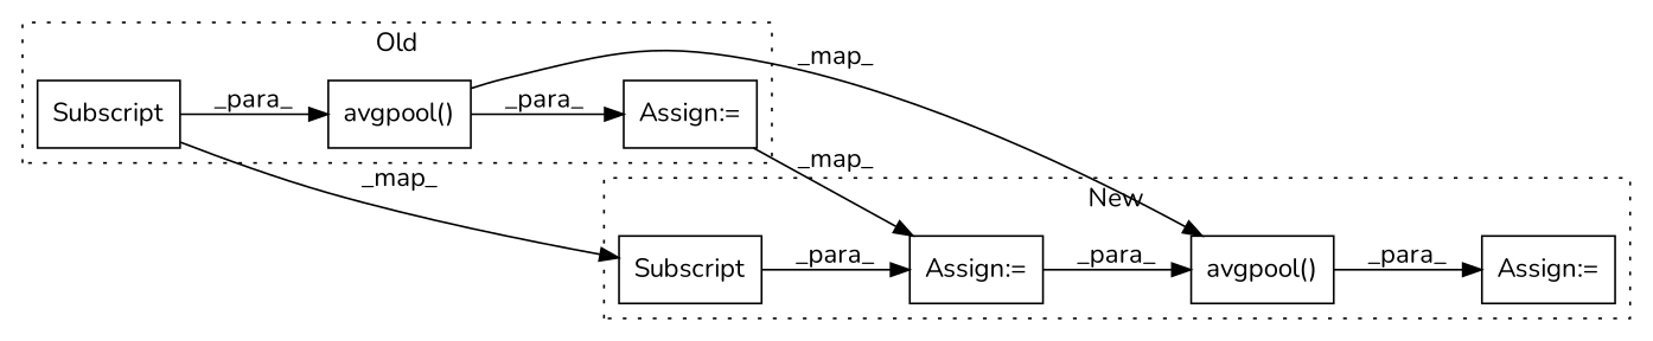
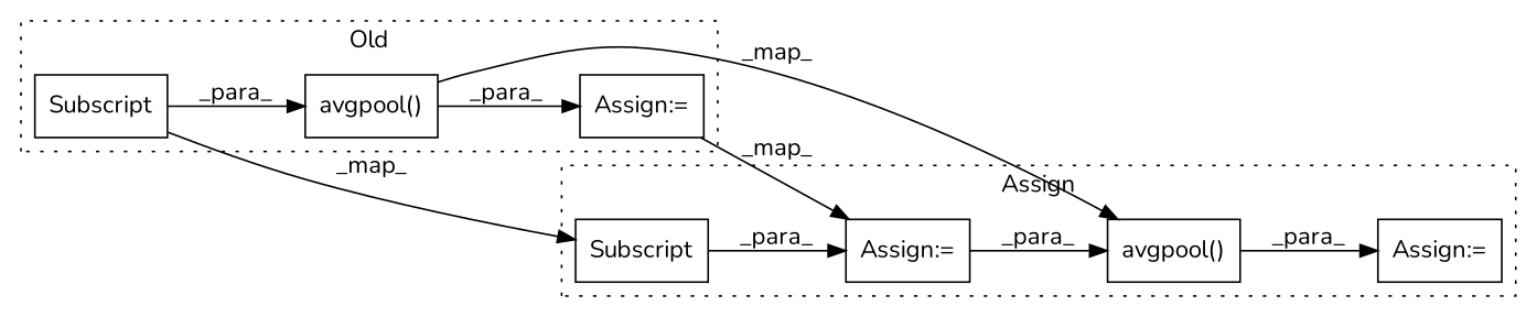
  digraph {
    rankdir=LR
    fontname=Nunito
    node [a=68 l=3 shape=box fontname=Nunito]
    edge [fontname=Nunito]
    n1 [a=75 l="13,1" label="avgpool()" s="7024,7038"]
    n2 [label="Assign:=" s=7021]
    n3 [label="Assign:=" s=6969]
    n4 [a=63 l="4,0" label=Subscript s="6972,0"]
    n5 [a=75 l="13,1" label="avgpool()" s="7786,7803"]
    n6 [label="Assign:=" s=7783]
    n7 [a=63 l="4,0" label=Subscript s="7799,0"]
    subgraph cluster_1 {
-     label=New
+     label=Assign
      style=dotted
      n1
      n2
      n3
      n4
    }
    subgraph cluster_2 {
      label=Old
      style=dotted
      n5
      n6
      n7
    }
    n1 -> n2 [label=_para_]
    n3 -> n1 [label=_para_]
    n4 -> n3 [label=_para_]
    n5 -> n1 [label=_map_]
    n5 -> n6 [label=_para_]
    n6 -> n3 [label=_map_]
    n7 -> n4 [label=_map_]
    n7 -> n5 [label=_para_]
  }
